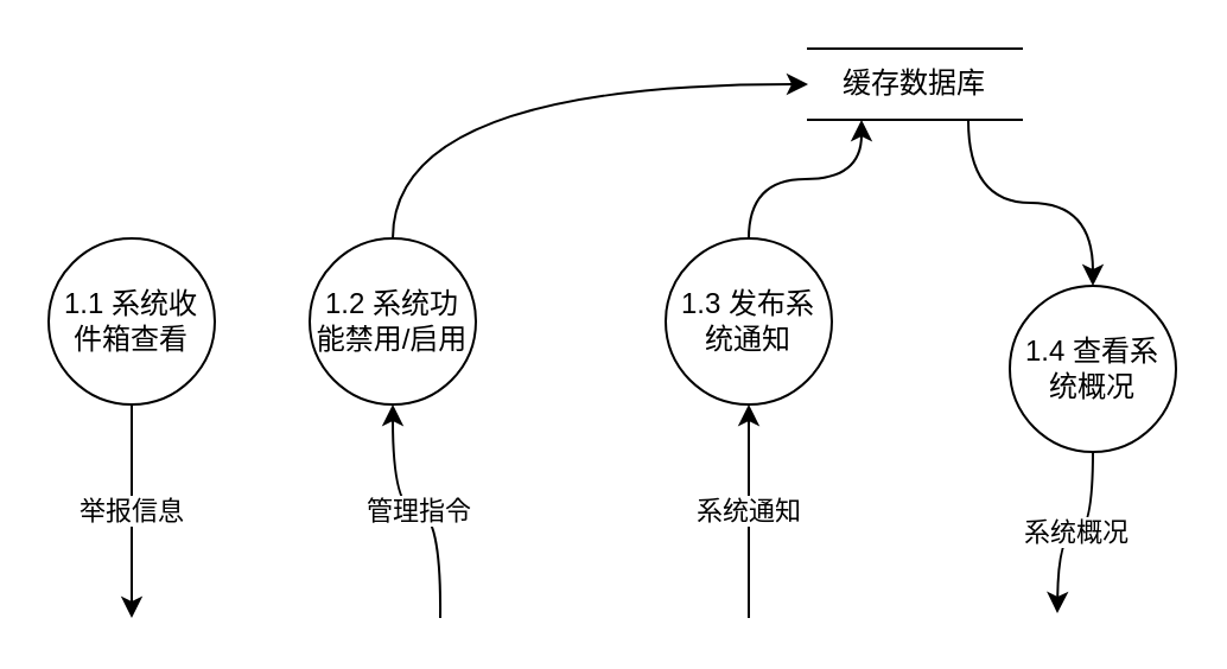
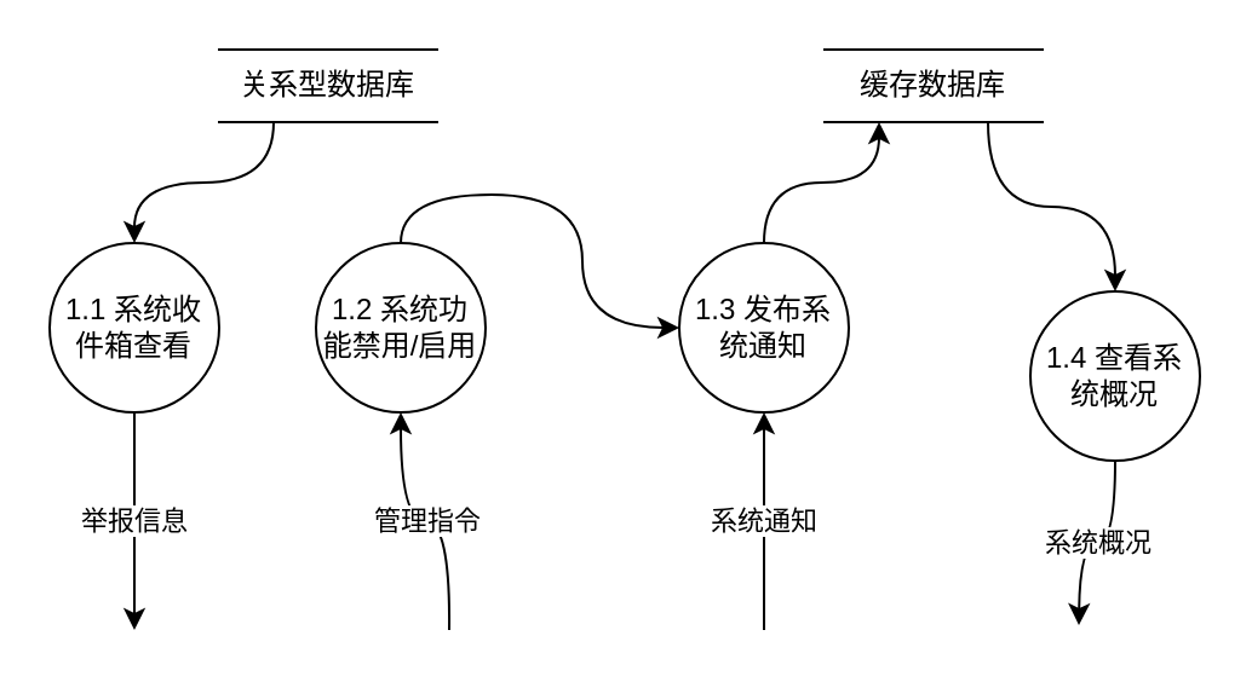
  <mxCell id="0" />
  <mxCell id="1" parent="0" />
  <mxCell id="2" value="系统通知" style="edgeStyle=orthogonalEdgeStyle;curved=1;rounded=0;orthogonalLoop=1;jettySize=auto;html=1;entryX=0.5;entryY=1;entryDx=0;entryDy=0;" parent="1" target="7" edge="1"><mxGeometry relative="1" as="geometry"><Array as="points"><mxPoint x="315" y="260" /></Array><mxPoint x="315" y="260" as="sourcePoint" /></mxGeometry></mxCell>
  <mxCell id="3" value="管理指令" style="edgeStyle=orthogonalEdgeStyle;curved=1;rounded=0;orthogonalLoop=1;jettySize=auto;html=1;entryX=0.5;entryY=1;entryDx=0;entryDy=0;" parent="1" target="9" edge="1"><mxGeometry relative="1" as="geometry"><mxPoint x="185" y="260" as="sourcePoint" /></mxGeometry></mxCell>
  <mxCell id="4" value="系统概况" style="edgeStyle=orthogonalEdgeStyle;curved=1;rounded=0;orthogonalLoop=1;jettySize=auto;html=1;exitX=0.5;exitY=1;exitDx=0;exitDy=0;" parent="1" source="5" edge="1"><mxGeometry relative="1" as="geometry"><mxPoint x="445" y="258" as="targetPoint" /></mxGeometry></mxCell>
  <mxCell id="5" value="1.4 查看系统概况" style="ellipse;whiteSpace=wrap;html=1;" parent="1" vertex="1"><mxGeometry x="425" y="120" width="70" height="70" as="geometry" /></mxCell>
  <mxCell id="6" value="" style="edgeStyle=orthogonalEdgeStyle;curved=1;rounded=0;orthogonalLoop=1;jettySize=auto;html=1;exitX=0.5;exitY=0;exitDx=0;exitDy=0;entryX=0.25;entryY=1;entryDx=0;entryDy=0;" parent="1" source="7" target="13" edge="1"><mxGeometry relative="1" as="geometry" /></mxCell>
  <mxCell id="7" value="1.3 发布系统通知" style="ellipse;whiteSpace=wrap;html=1;" parent="1" vertex="1"><mxGeometry x="280" y="100" width="70" height="70" as="geometry" /></mxCell>
- <mxCell id="8" style="edgeStyle=orthogonalEdgeStyle;rounded=0;orthogonalLoop=1;jettySize=auto;html=1;exitX=0.5;exitY=0;exitDx=0;exitDy=0;entryX=0;entryY=0.5;entryDx=0;entryDy=0;curved=1;" edge="1" parent="1" source="9" target="13"><mxGeometry relative="1" as="geometry"><mxPoint x="150" y="60" as="targetPoint" /></mxGeometry></mxCell>
+ <mxCell id="8" style="edgeStyle=orthogonalEdgeStyle;rounded=0;orthogonalLoop=1;jettySize=auto;html=1;exitX=0.5;exitY=0;exitDx=0;exitDy=0;curved=1;" edge="1" parent="1" source="9" target="7"><mxGeometry relative="1" as="geometry"><mxPoint x="150" y="60" as="targetPoint" /></mxGeometry></mxCell>
  <mxCell id="9" value="1.2 系统功能禁用/启用" style="ellipse;whiteSpace=wrap;html=1;" parent="1" vertex="1"><mxGeometry x="130" y="100" width="70" height="70" as="geometry" /></mxCell>
  <mxCell id="10" value="举报信息" style="edgeStyle=orthogonalEdgeStyle;curved=1;rounded=0;orthogonalLoop=1;jettySize=auto;html=1;exitX=0.5;exitY=1;exitDx=0;exitDy=0;" parent="1" source="11" edge="1"><mxGeometry relative="1" as="geometry"><mxPoint x="55" y="260" as="targetPoint" /></mxGeometry></mxCell>
  <mxCell id="11" value="1.1 系统收件箱查看" style="ellipse;whiteSpace=wrap;html=1;" parent="1" vertex="1"><mxGeometry x="20" y="100" width="70" height="70" as="geometry" /></mxCell>
  <mxCell id="12" value="" style="edgeStyle=orthogonalEdgeStyle;curved=1;rounded=0;orthogonalLoop=1;jettySize=auto;html=1;exitX=0.75;exitY=1;exitDx=0;exitDy=0;entryX=0.5;entryY=0;entryDx=0;entryDy=0;" parent="1" source="13" target="5" edge="1"><mxGeometry relative="1" as="geometry" /></mxCell>
  <mxCell id="13" value="缓存数据库" style="shape=partialRectangle;whiteSpace=wrap;html=1;left=0;right=0;fillColor=none;" parent="1" vertex="1"><mxGeometry x="340" y="20" width="90" height="30" as="geometry" /></mxCell>
+ <mxCell id="14" style="edgeStyle=orthogonalEdgeStyle;rounded=0;orthogonalLoop=1;jettySize=auto;html=1;exitX=0.25;exitY=1;exitDx=0;exitDy=0;entryX=0.5;entryY=0;entryDx=0;entryDy=0;curved=1;" edge="1" parent="1" source="15" target="11"><mxGeometry relative="1" as="geometry" /></mxCell>
+ <mxCell id="15" value="关系型数据库" style="shape=partialRectangle;whiteSpace=wrap;html=1;left=0;right=0;fillColor=none;" vertex="1" parent="1"><mxGeometry x="90" y="20" width="90" height="30" as="geometry" /></mxCell>
